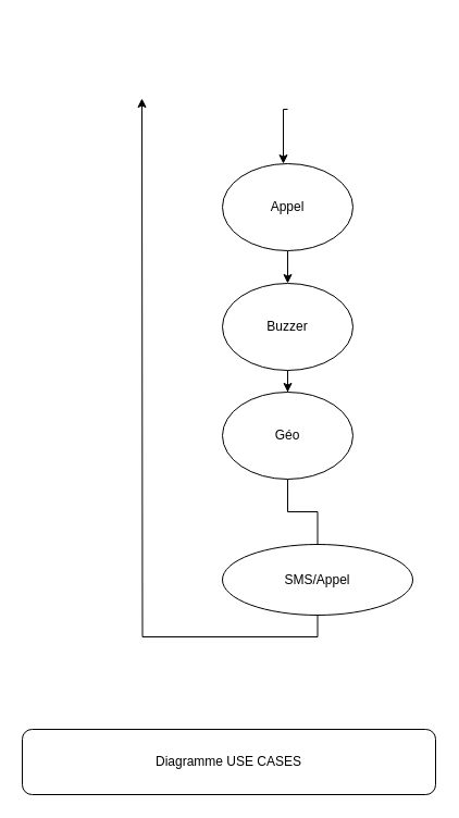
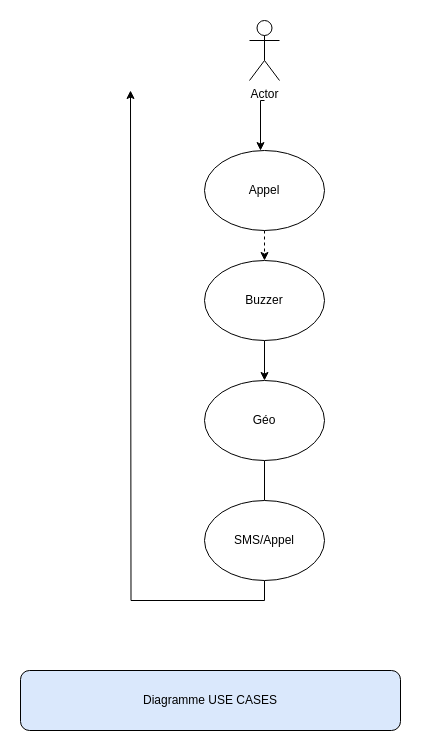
  <mxCell id="0" />
  <mxCell id="1" parent="0" />
  <mxCell id="2" style="edgeStyle=orthogonalEdgeStyle;rounded=0;orthogonalLoop=1;jettySize=auto;html=1;" edge="1" parent="1" target="5"><mxGeometry relative="1" as="geometry"><mxPoint x="264" y="100" as="sourcePoint" /><Array as="points"><mxPoint x="260" y="100" /></Array></mxGeometry></mxCell>
- <mxCell id="4" style="edgeStyle=orthogonalEdgeStyle;rounded=0;orthogonalLoop=1;jettySize=auto;html=1;exitX=0.5;exitY=1;exitDx=0;exitDy=0;entryX=0.5;entryY=0;entryDx=0;entryDy=0;" edge="1" parent="1" source="5" target="7"><mxGeometry relative="1" as="geometry" /></mxCell>
+ <mxCell id="3" value="Actor" style="shape=umlActor;verticalLabelPosition=bottom;verticalAlign=top;html=1;outlineConnect=0;" vertex="1" parent="1"><mxGeometry x="249" y="20" width="30" height="60" as="geometry" /></mxCell>
+ <mxCell id="4" style="edgeStyle=orthogonalEdgeStyle;rounded=0;orthogonalLoop=1;jettySize=auto;html=1;exitX=0.5;exitY=1;exitDx=0;exitDy=0;entryX=0.5;entryY=0;entryDx=0;entryDy=0;dashed=1;" edge="1" parent="1" source="5" target="7"><mxGeometry relative="1" as="geometry" /></mxCell>
  <mxCell id="5" value="Appel" style="ellipse;whiteSpace=wrap;html=1;" vertex="1" parent="1"><mxGeometry x="204" y="150" width="120" height="80" as="geometry" /></mxCell>
  <mxCell id="6" style="edgeStyle=orthogonalEdgeStyle;rounded=0;orthogonalLoop=1;jettySize=auto;html=1;exitX=0.5;exitY=1;exitDx=0;exitDy=0;" edge="1" parent="1" source="7" target="9"><mxGeometry relative="1" as="geometry" /></mxCell>
  <mxCell id="7" value="Buzzer" style="ellipse;whiteSpace=wrap;html=1;" vertex="1" parent="1"><mxGeometry x="204" y="260" width="120" height="80" as="geometry" /></mxCell>
  <mxCell id="8" style="edgeStyle=orthogonalEdgeStyle;rounded=0;orthogonalLoop=1;jettySize=auto;html=1;exitX=0.5;exitY=1;exitDx=0;exitDy=0;endArrow=none;" edge="1" parent="1" source="9" target="11"><mxGeometry relative="1" as="geometry" /></mxCell>
- <mxCell id="9" value="Géo" style="ellipse;whiteSpace=wrap;html=1;" vertex="1" parent="1"><mxGeometry x="204" y="360" width="120" height="80" as="geometry" /></mxCell>
+ <mxCell id="9" value="Géo" style="ellipse;whiteSpace=wrap;html=1;" vertex="1" parent="1"><mxGeometry x="204" y="380" width="120" height="80" as="geometry" /></mxCell>
  <mxCell id="10" style="edgeStyle=orthogonalEdgeStyle;rounded=0;orthogonalLoop=1;jettySize=auto;html=1;exitX=0.5;exitY=1;exitDx=0;exitDy=0;" edge="1" parent="1" source="11"><mxGeometry relative="1" as="geometry"><mxPoint x="130" y="90" as="targetPoint" /></mxGeometry></mxCell>
- <mxCell id="11" value="SMS/Appel" style="ellipse;whiteSpace=wrap;html=1;" vertex="1" parent="1"><mxGeometry x="204" y="500" width="175" height="65" as="geometry" /></mxCell>
- <mxCell id="12" value="Diagramme USE CASES" style="rounded=1;whiteSpace=wrap;html=1;" vertex="1" parent="1"><mxGeometry x="20" y="670" width="380" height="60" as="geometry" /></mxCell>
+ <mxCell id="11" value="SMS/Appel" style="ellipse;whiteSpace=wrap;html=1;" vertex="1" parent="1"><mxGeometry x="204" y="500" width="120" height="80" as="geometry" /></mxCell>
+ <mxCell id="12" value="Diagramme USE CASES" style="rounded=1;whiteSpace=wrap;html=1;fillColor=#dae8fc;" vertex="1" parent="1"><mxGeometry x="20" y="670" width="380" height="60" as="geometry" /></mxCell>
